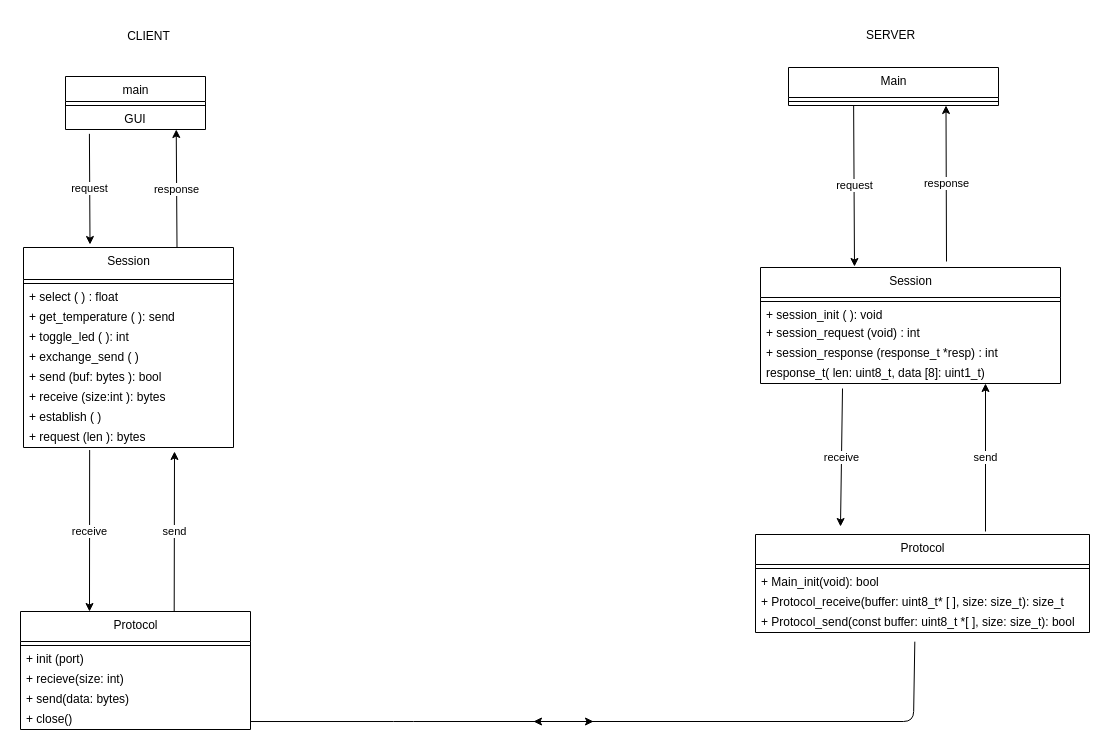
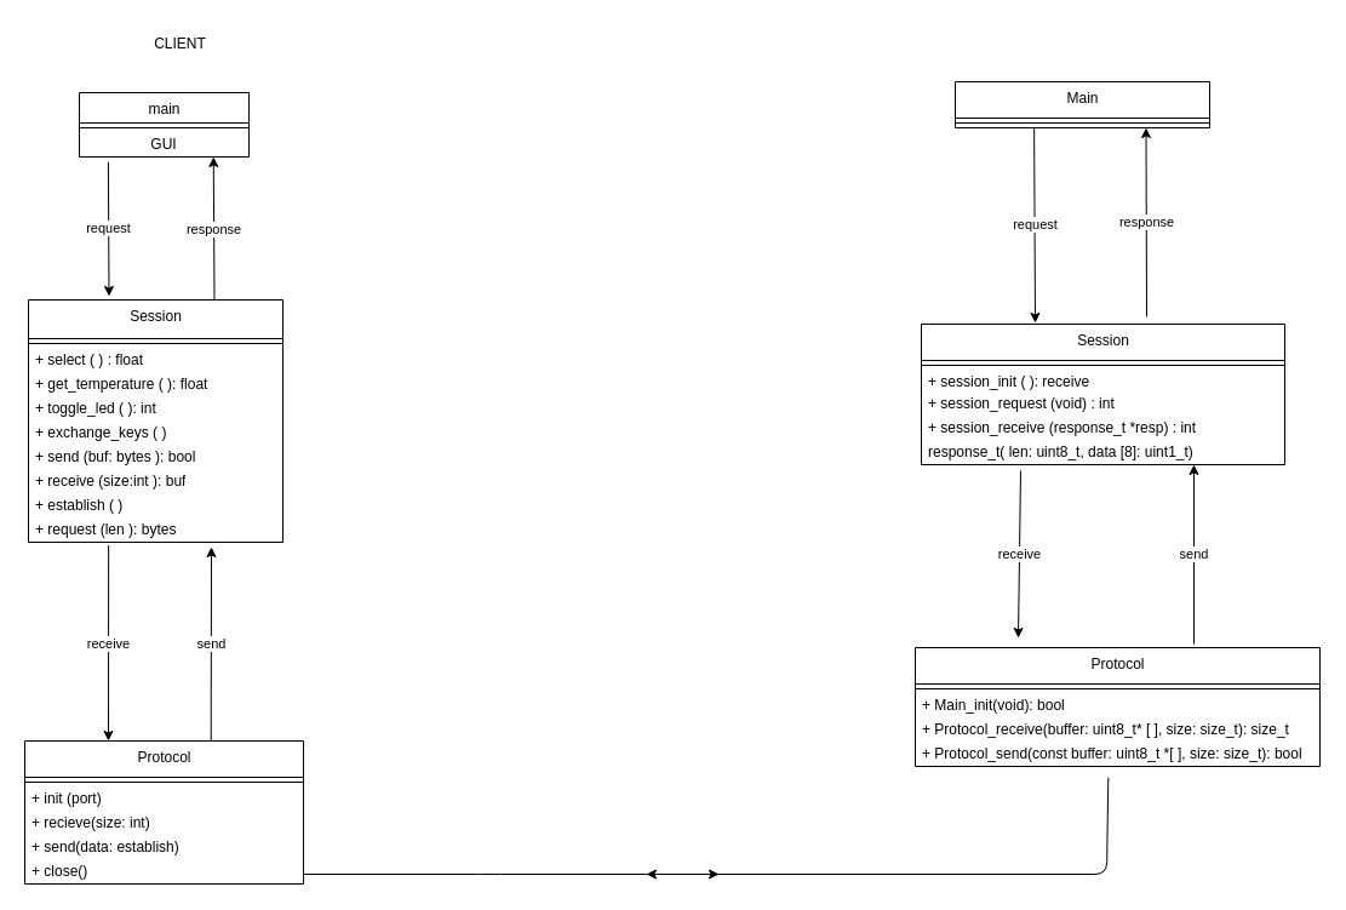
  <mxCell id="0" />
  <mxCell id="1" parent="0" />
  <mxCell id="2" value="Protocol" style="swimlane;fontStyle=0;align=center;verticalAlign=top;childLayout=stackLayout;horizontal=1;startSize=30;horizontalStack=0;resizeParent=1;resizeParentMax=0;resizeLast=0;collapsible=0;marginBottom=0;html=1;" parent="1" vertex="1"><mxGeometry x="755" y="534" width="334" height="98" as="geometry" /></mxCell>
  <mxCell id="3" value="" style="line;strokeWidth=1;fillColor=none;align=left;verticalAlign=middle;spacingTop=-1;spacingLeft=3;spacingRight=3;rotatable=0;labelPosition=right;points=[];portConstraint=eastwest;" parent="2" vertex="1"><mxGeometry y="30" width="334" height="8" as="geometry" /></mxCell>
  <mxCell id="4" value="+ Main_init(void): bool" style="text;html=1;strokeColor=none;fillColor=none;align=left;verticalAlign=middle;spacingLeft=4;spacingRight=4;overflow=hidden;rotatable=0;points=[[0,0.5],[1,0.5]];portConstraint=eastwest;" parent="2" vertex="1"><mxGeometry y="38" width="334" height="20" as="geometry" /></mxCell>
  <mxCell id="5" value="+ Protocol_receive(buffer: uint8_t* [ ], size: size_t): size_t" style="text;html=1;strokeColor=none;fillColor=none;align=left;verticalAlign=middle;spacingLeft=4;spacingRight=4;overflow=hidden;rotatable=0;points=[[0,0.5],[1,0.5]];portConstraint=eastwest;" parent="2" vertex="1"><mxGeometry y="58" width="334" height="20" as="geometry" /></mxCell>
  <mxCell id="6" value="+ Protocol_send(const buffer: uint8_t *[ ], size: size_t): bool" style="text;html=1;strokeColor=none;fillColor=none;align=left;verticalAlign=middle;spacingLeft=4;spacingRight=4;overflow=hidden;rotatable=0;points=[[0,0.5],[1,0.5]];portConstraint=eastwest;" parent="2" vertex="1"><mxGeometry y="78" width="334" height="20" as="geometry" /></mxCell>
  <mxCell id="7" value="response" style="edgeStyle=none;html=1;entryX=0.75;entryY=1;entryDx=0;entryDy=0;" parent="1" target="8" edge="1"><mxGeometry relative="1" as="geometry"><mxPoint x="946" y="261" as="sourcePoint" /><Array as="points" /></mxGeometry></mxCell>
  <mxCell id="8" value="Main" style="swimlane;fontStyle=0;align=center;verticalAlign=top;childLayout=stackLayout;horizontal=1;startSize=30;horizontalStack=0;resizeParent=1;resizeParentMax=0;resizeLast=0;collapsible=0;marginBottom=0;html=1;" parent="1" vertex="1"><mxGeometry x="788" y="67" width="210" height="38" as="geometry" /></mxCell>
  <mxCell id="9" value="" style="line;strokeWidth=1;fillColor=none;align=left;verticalAlign=middle;spacingTop=-1;spacingLeft=3;spacingRight=3;rotatable=0;labelPosition=right;points=[];portConstraint=eastwest;" parent="8" vertex="1"><mxGeometry y="30" width="210" height="8" as="geometry" /></mxCell>
  <mxCell id="10" value="response" style="edgeStyle=none;html=1;entryX=0.717;entryY=1.084;entryDx=0;entryDy=0;entryPerimeter=0;exitX=0.712;exitY=0.021;exitDx=0;exitDy=0;exitPerimeter=0;" parent="1" edge="1"><mxGeometry relative="1" as="geometry"><mxPoint x="176.52" y="248.68" as="sourcePoint" /><mxPoint x="175.74" y="129" as="targetPoint" /></mxGeometry></mxCell>
  <mxCell id="11" value="Session" style="swimlane;fontStyle=0;align=center;verticalAlign=top;childLayout=stackLayout;horizontal=1;startSize=32;horizontalStack=0;resizeParent=1;resizeParentMax=0;resizeLast=0;collapsible=0;marginBottom=0;html=1;" parent="1" vertex="1"><mxGeometry x="23" y="247" width="210" height="200" as="geometry" /></mxCell>
  <mxCell id="12" value="" style="line;strokeWidth=1;fillColor=none;align=left;verticalAlign=middle;spacingTop=-1;spacingLeft=3;spacingRight=3;rotatable=0;labelPosition=right;points=[];portConstraint=eastwest;" parent="11" vertex="1"><mxGeometry y="32" width="210" height="8" as="geometry" /></mxCell>
  <mxCell id="13" value="+ select ( ) : float" style="text;html=1;strokeColor=none;fillColor=none;align=left;verticalAlign=middle;spacingLeft=4;spacingRight=4;overflow=hidden;rotatable=0;points=[[0,0.5],[1,0.5]];portConstraint=eastwest;" parent="11" vertex="1"><mxGeometry y="40" width="210" height="20" as="geometry" /></mxCell>
- <mxCell id="14" value="+ get_temperature ( ): send" style="text;html=1;strokeColor=none;fillColor=none;align=left;verticalAlign=middle;spacingLeft=4;spacingRight=4;overflow=hidden;rotatable=0;points=[[0,0.5],[1,0.5]];portConstraint=eastwest;" parent="11" vertex="1"><mxGeometry y="60" width="210" height="20" as="geometry" /></mxCell>
+ <mxCell id="14" value="+ get_temperature ( ): float" style="text;html=1;strokeColor=none;fillColor=none;align=left;verticalAlign=middle;spacingLeft=4;spacingRight=4;overflow=hidden;rotatable=0;points=[[0,0.5],[1,0.5]];portConstraint=eastwest;" parent="11" vertex="1"><mxGeometry y="60" width="210" height="20" as="geometry" /></mxCell>
  <mxCell id="15" value="+ toggle_led ( ): int" style="text;html=1;strokeColor=none;fillColor=none;align=left;verticalAlign=middle;spacingLeft=4;spacingRight=4;overflow=hidden;rotatable=0;points=[[0,0.5],[1,0.5]];portConstraint=eastwest;" parent="11" vertex="1"><mxGeometry y="80" width="210" height="20" as="geometry" /></mxCell>
- <mxCell id="16" value="+ exchange_send ( )" style="text;html=1;strokeColor=none;fillColor=none;align=left;verticalAlign=middle;spacingLeft=4;spacingRight=4;overflow=hidden;rotatable=0;points=[[0,0.5],[1,0.5]];portConstraint=eastwest;" parent="11" vertex="1"><mxGeometry y="100" width="210" height="20" as="geometry" /></mxCell>
+ <mxCell id="16" value="+ exchange_keys ( )" style="text;html=1;strokeColor=none;fillColor=none;align=left;verticalAlign=middle;spacingLeft=4;spacingRight=4;overflow=hidden;rotatable=0;points=[[0,0.5],[1,0.5]];portConstraint=eastwest;" parent="11" vertex="1"><mxGeometry y="100" width="210" height="20" as="geometry" /></mxCell>
  <mxCell id="17" value="+ send (buf: bytes ): bool" style="text;html=1;strokeColor=none;fillColor=none;align=left;verticalAlign=middle;spacingLeft=4;spacingRight=4;overflow=hidden;rotatable=0;points=[[0,0.5],[1,0.5]];portConstraint=eastwest;" parent="11" vertex="1"><mxGeometry y="120" width="210" height="20" as="geometry" /></mxCell>
- <mxCell id="18" value="+ receive (size:int ): bytes" style="text;html=1;strokeColor=none;fillColor=none;align=left;verticalAlign=middle;spacingLeft=4;spacingRight=4;overflow=hidden;rotatable=0;points=[[0,0.5],[1,0.5]];portConstraint=eastwest;" parent="11" vertex="1"><mxGeometry y="140" width="210" height="20" as="geometry" /></mxCell>
+ <mxCell id="18" value="+ receive (size:int ): buf" style="text;html=1;strokeColor=none;fillColor=none;align=left;verticalAlign=middle;spacingLeft=4;spacingRight=4;overflow=hidden;rotatable=0;points=[[0,0.5],[1,0.5]];portConstraint=eastwest;" parent="11" vertex="1"><mxGeometry y="140" width="210" height="20" as="geometry" /></mxCell>
  <mxCell id="19" value="+ establish ( )" style="text;html=1;strokeColor=none;fillColor=none;align=left;verticalAlign=middle;spacingLeft=4;spacingRight=4;overflow=hidden;rotatable=0;points=[[0,0.5],[1,0.5]];portConstraint=eastwest;" parent="11" vertex="1"><mxGeometry y="160" width="210" height="20" as="geometry" /></mxCell>
  <mxCell id="20" value="+ request (len ): bytes" style="text;html=1;strokeColor=none;fillColor=none;align=left;verticalAlign=middle;spacingLeft=4;spacingRight=4;overflow=hidden;rotatable=0;points=[[0,0.5],[1,0.5]];portConstraint=eastwest;" parent="11" vertex="1"><mxGeometry y="180" width="210" height="20" as="geometry" /></mxCell>
  <mxCell id="21" value="send" style="edgeStyle=none;html=1;exitX=0.79;exitY=-0.041;exitDx=0;exitDy=0;exitPerimeter=0;" parent="1" edge="1"><mxGeometry relative="1" as="geometry"><mxPoint x="173.7" y="611.162" as="sourcePoint" /><mxPoint x="174" y="451" as="targetPoint" /></mxGeometry></mxCell>
  <mxCell id="22" value="Protocol" style="swimlane;fontStyle=0;align=center;verticalAlign=top;childLayout=stackLayout;horizontal=1;startSize=30;horizontalStack=0;resizeParent=1;resizeParentMax=0;resizeLast=0;collapsible=0;marginBottom=0;html=1;" parent="1" vertex="1"><mxGeometry x="20" y="611" width="230" height="118" as="geometry" /></mxCell>
  <mxCell id="23" value="" style="line;strokeWidth=1;fillColor=none;align=left;verticalAlign=middle;spacingTop=-1;spacingLeft=3;spacingRight=3;rotatable=0;labelPosition=right;points=[];portConstraint=eastwest;" parent="22" vertex="1"><mxGeometry y="30" width="230" height="8" as="geometry" /></mxCell>
  <mxCell id="24" value="+ init (port)" style="text;html=1;strokeColor=none;fillColor=none;align=left;verticalAlign=middle;spacingLeft=4;spacingRight=4;overflow=hidden;rotatable=0;points=[[0,0.5],[1,0.5]];portConstraint=eastwest;" parent="22" vertex="1"><mxGeometry y="38" width="230" height="20" as="geometry" /></mxCell>
  <mxCell id="25" value="+ recieve(size: int)" style="text;html=1;strokeColor=none;fillColor=none;align=left;verticalAlign=middle;spacingLeft=4;spacingRight=4;overflow=hidden;rotatable=0;points=[[0,0.5],[1,0.5]];portConstraint=eastwest;" parent="22" vertex="1"><mxGeometry y="58" width="230" height="20" as="geometry" /></mxCell>
- <mxCell id="26" value="+ send(data: bytes)" style="text;html=1;strokeColor=none;fillColor=none;align=left;verticalAlign=middle;spacingLeft=4;spacingRight=4;overflow=hidden;rotatable=0;points=[[0,0.5],[1,0.5]];portConstraint=eastwest;" parent="22" vertex="1"><mxGeometry y="78" width="230" height="20" as="geometry" /></mxCell>
+ <mxCell id="26" value="+ send(data: establish)" style="text;html=1;strokeColor=none;fillColor=none;align=left;verticalAlign=middle;spacingLeft=4;spacingRight=4;overflow=hidden;rotatable=0;points=[[0,0.5],[1,0.5]];portConstraint=eastwest;" parent="22" vertex="1"><mxGeometry y="78" width="230" height="20" as="geometry" /></mxCell>
  <mxCell id="27" value="+ close()" style="text;html=1;strokeColor=none;fillColor=none;align=left;verticalAlign=middle;spacingLeft=4;spacingRight=4;overflow=hidden;rotatable=0;points=[[0,0.5],[1,0.5]];portConstraint=eastwest;" parent="22" vertex="1"><mxGeometry y="98" width="230" height="20" as="geometry" /></mxCell>
  <mxCell id="28" value="receive" style="edgeStyle=none;html=1;exitX=0.25;exitY=1;exitDx=0;exitDy=0;" parent="1" edge="1"><mxGeometry relative="1" as="geometry"><mxPoint x="842" y="388" as="sourcePoint" /><mxPoint x="840" y="526" as="targetPoint" /><Array as="points" /></mxGeometry></mxCell>
  <mxCell id="29" value="send" style="edgeStyle=none;html=1;entryX=0.75;entryY=1;entryDx=0;entryDy=0;" parent="1" target="30" edge="1"><mxGeometry relative="1" as="geometry"><mxPoint x="985" y="531" as="sourcePoint" /><Array as="points" /></mxGeometry></mxCell>
  <mxCell id="30" value="Session" style="swimlane;fontStyle=0;align=center;verticalAlign=top;childLayout=stackLayout;horizontal=1;startSize=30;horizontalStack=0;resizeParent=1;resizeParentMax=0;resizeLast=0;collapsible=0;marginBottom=0;html=1;" parent="1" vertex="1"><mxGeometry x="760" y="267" width="300" height="116" as="geometry" /></mxCell>
  <mxCell id="31" value="" style="line;strokeWidth=1;fillColor=none;align=left;verticalAlign=middle;spacingTop=-1;spacingLeft=3;spacingRight=3;rotatable=0;labelPosition=right;points=[];portConstraint=eastwest;" parent="30" vertex="1"><mxGeometry y="30" width="300" height="8" as="geometry" /></mxCell>
- <mxCell id="32" value="+ session_init ( ): void" style="text;html=1;strokeColor=none;fillColor=none;align=left;verticalAlign=middle;spacingLeft=4;spacingRight=4;overflow=hidden;rotatable=0;points=[[0,0.5],[1,0.5]];portConstraint=eastwest;" parent="30" vertex="1"><mxGeometry y="38" width="300" height="18" as="geometry" /></mxCell>
+ <mxCell id="32" value="+ session_init ( ): receive" style="text;html=1;strokeColor=none;fillColor=none;align=left;verticalAlign=middle;spacingLeft=4;spacingRight=4;overflow=hidden;rotatable=0;points=[[0,0.5],[1,0.5]];portConstraint=eastwest;" parent="30" vertex="1"><mxGeometry y="38" width="300" height="18" as="geometry" /></mxCell>
  <mxCell id="33" value="+ session_request (void) : int" style="text;html=1;strokeColor=none;fillColor=none;align=left;verticalAlign=middle;spacingLeft=4;spacingRight=4;overflow=hidden;rotatable=0;points=[[0,0.5],[1,0.5]];portConstraint=eastwest;" parent="30" vertex="1"><mxGeometry y="56" width="300" height="20" as="geometry" /></mxCell>
- <mxCell id="34" value="+ session_response (response_t *resp) : int" style="text;html=1;strokeColor=none;fillColor=none;align=left;verticalAlign=middle;spacingLeft=4;spacingRight=4;overflow=hidden;rotatable=0;points=[[0,0.5],[1,0.5]];portConstraint=eastwest;" parent="30" vertex="1"><mxGeometry y="76" width="300" height="20" as="geometry" /></mxCell>
+ <mxCell id="34" value="+ session_receive (response_t *resp) : int" style="text;html=1;strokeColor=none;fillColor=none;align=left;verticalAlign=middle;spacingLeft=4;spacingRight=4;overflow=hidden;rotatable=0;points=[[0,0.5],[1,0.5]];portConstraint=eastwest;" parent="30" vertex="1"><mxGeometry y="76" width="300" height="20" as="geometry" /></mxCell>
  <mxCell id="35" value="response_t( len: uint8_t, data [8]: uint1_t)" style="text;html=1;strokeColor=none;fillColor=none;align=left;verticalAlign=middle;spacingLeft=4;spacingRight=4;overflow=hidden;rotatable=0;points=[[0,0.5],[1,0.5]];portConstraint=eastwest;" parent="30" vertex="1"><mxGeometry y="96" width="300" height="20" as="geometry" /></mxCell>
  <mxCell id="36" value="request" style="edgeStyle=none;html=1;exitX=0.119;exitY=1.109;exitDx=0;exitDy=0;exitPerimeter=0;" parent="1" edge="1"><mxGeometry relative="1" as="geometry"><mxPoint x="853.13" y="105.18" as="sourcePoint" /><mxPoint x="854" y="266" as="targetPoint" /></mxGeometry></mxCell>
  <mxCell id="37" value="main" style="swimlane;fontStyle=0;align=center;verticalAlign=top;childLayout=stackLayout;horizontal=1;startSize=25;horizontalStack=0;resizeParent=1;resizeParentMax=0;resizeLast=0;collapsible=0;marginBottom=0;html=1;" parent="1" vertex="1"><mxGeometry x="65" y="76" width="140" height="53" as="geometry" /></mxCell>
  <mxCell id="38" value="" style="line;strokeWidth=1;fillColor=none;align=left;verticalAlign=middle;spacingTop=-1;spacingLeft=3;spacingRight=3;rotatable=0;labelPosition=right;points=[];portConstraint=eastwest;" parent="37" vertex="1"><mxGeometry y="25" width="140" height="8" as="geometry" /></mxCell>
  <mxCell id="39" value="GUI" style="text;html=1;strokeColor=none;fillColor=none;align=center;verticalAlign=middle;spacingLeft=4;spacingRight=4;overflow=hidden;rotatable=0;points=[[0,0.5],[1,0.5]];portConstraint=eastwest;" parent="37" vertex="1"><mxGeometry y="33" width="140" height="20" as="geometry" /></mxCell>
  <mxCell id="40" value="request" style="edgeStyle=none;html=1;exitX=0.236;exitY=0.917;exitDx=0;exitDy=0;entryX=0.25;entryY=0;entryDx=0;entryDy=0;exitPerimeter=0;" parent="1" edge="1"><mxGeometry relative="1" as="geometry"><mxPoint x="88.92" y="133.34" as="sourcePoint" /><mxPoint x="89.5" y="244" as="targetPoint" /></mxGeometry></mxCell>
  <mxCell id="41" value="receive" style="edgeStyle=none;html=1;exitX=0.315;exitY=1.126;exitDx=0;exitDy=0;exitPerimeter=0;" parent="1" source="20" edge="1"><mxGeometry relative="1" as="geometry"><mxPoint x="88.83" y="507.84" as="sourcePoint" /><mxPoint x="89" y="611" as="targetPoint" /></mxGeometry></mxCell>
  <mxCell id="42" value="CLIENT" style="text;html=1;align=center;verticalAlign=middle;resizable=0;points=[];autosize=1;strokeColor=none;fillColor=none;" vertex="1" parent="1"><mxGeometry x="113" y="21" width="70" height="30" as="geometry" /></mxCell>
- <mxCell id="43" value="SERVER" style="text;html=1;align=center;verticalAlign=middle;resizable=0;points=[];autosize=1;strokeColor=none;fillColor=none;" vertex="1" parent="1"><mxGeometry x="855" y="20" width="70" height="30" as="geometry" /></mxCell>
  <mxCell id="44" style="edgeStyle=elbowEdgeStyle;html=1;exitX=1;exitY=0.901;exitDx=0;exitDy=0;exitPerimeter=0;" edge="1" parent="1"><mxGeometry relative="1" as="geometry"><mxPoint x="593" y="721" as="targetPoint" /><mxPoint x="250" y="721.02" as="sourcePoint" /><Array as="points"><mxPoint x="403" y="715" /></Array></mxGeometry></mxCell>
  <mxCell id="45" value="" style="endArrow=classic;html=1;elbow=vertical;exitX=0.477;exitY=1.459;exitDx=0;exitDy=0;exitPerimeter=0;" edge="1" parent="1" source="6"><mxGeometry width="50" height="50" relative="1" as="geometry"><mxPoint x="903" y="633" as="sourcePoint" /><mxPoint x="533" y="721" as="targetPoint" /><Array as="points"><mxPoint x="913" y="721" /></Array></mxGeometry></mxCell>
